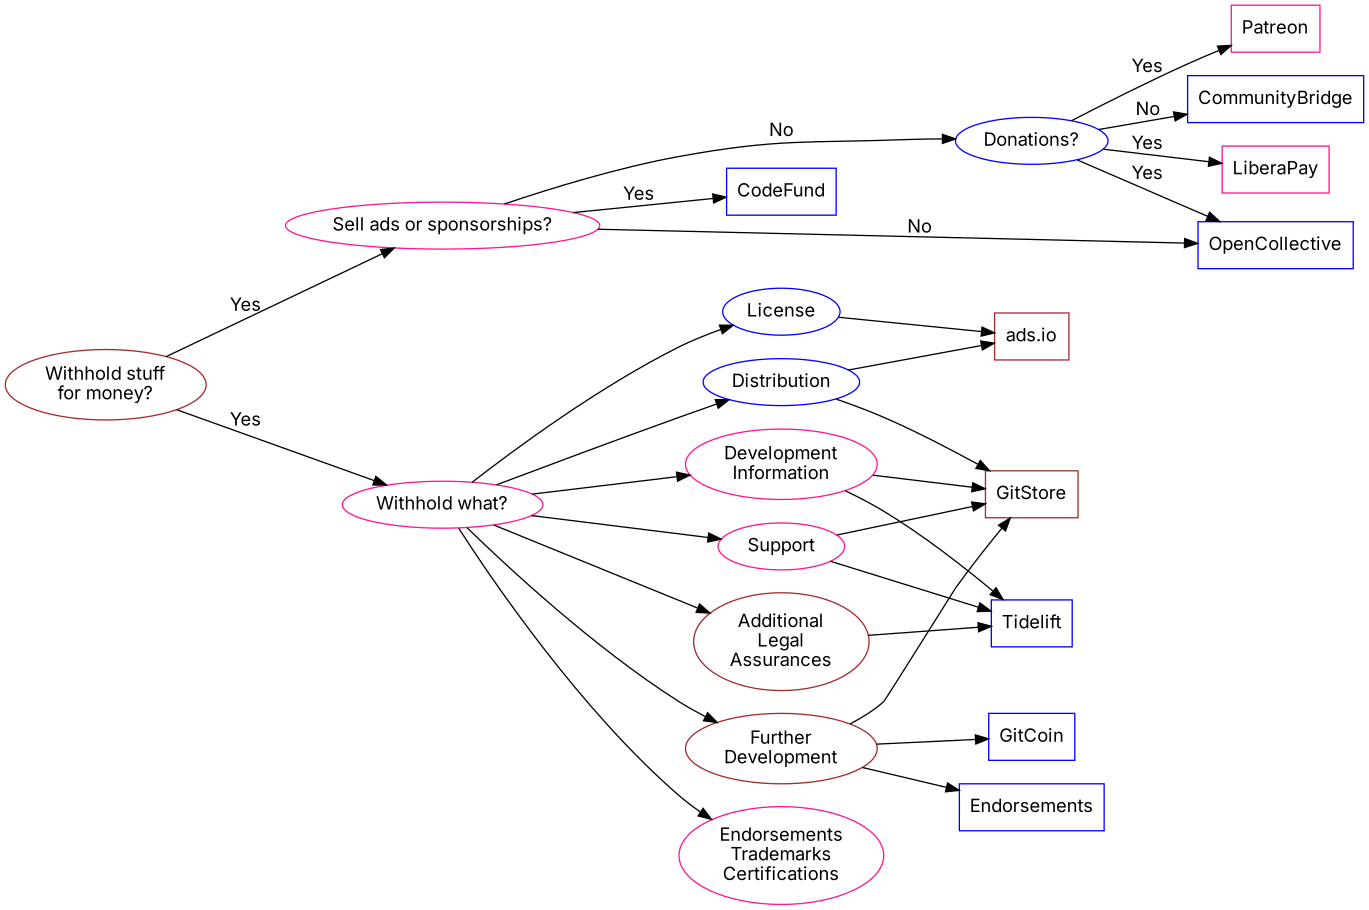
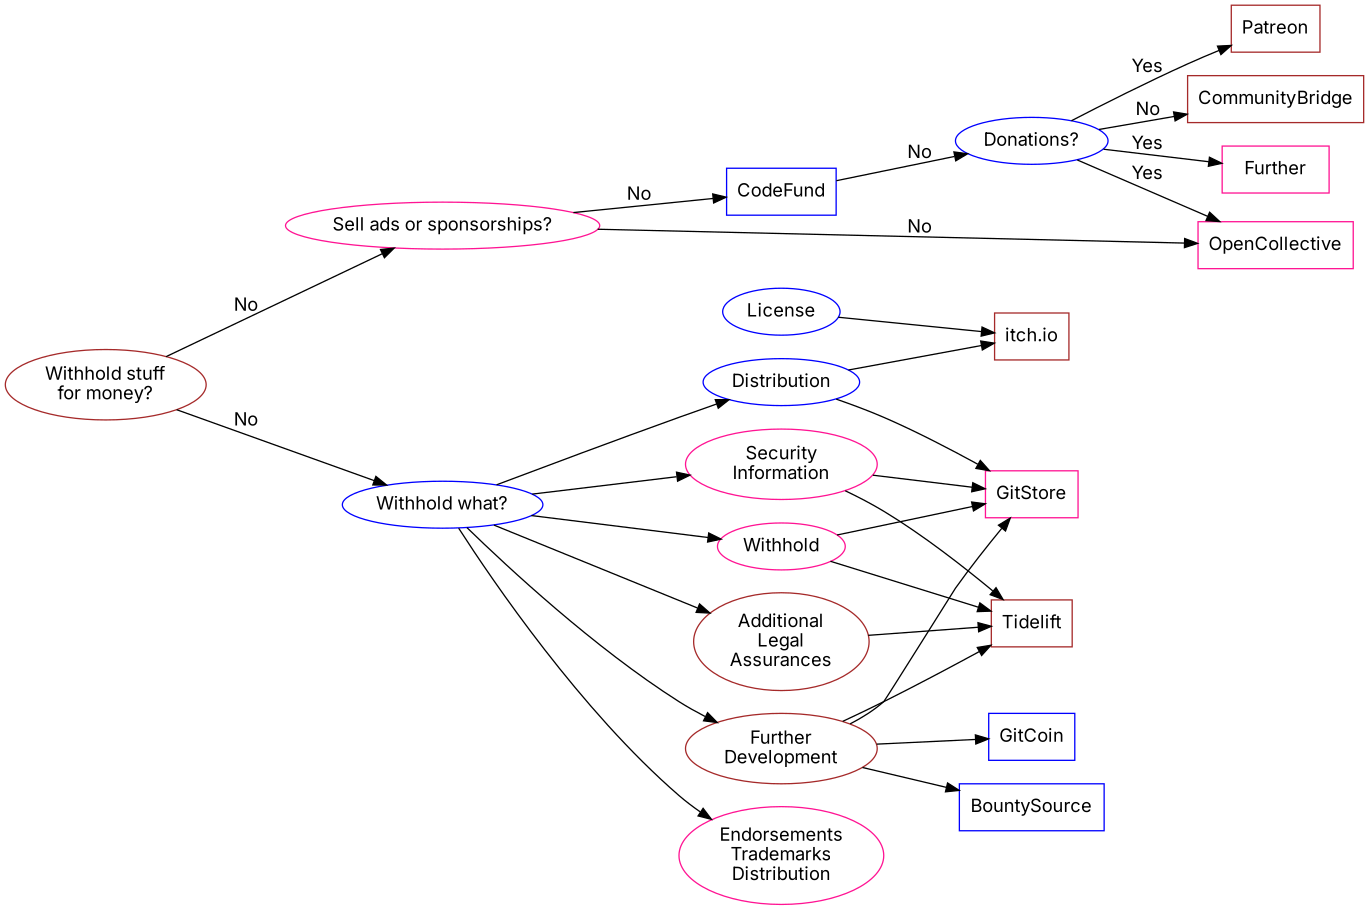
  digraph {
    fontname=Inter
    rankdir=LR
    node [color=blue fontname=Inter]
    edge [fontname=Inter]
    n1 [color=brown label="Additional\nLegal\nAssurances"]
-   Tidelift [shape=rect]
+   Tidelift [color=brown shape=rect]
    n3 [color=brown label="Further\nDevelopment"]
-   BountySource [shape=rect label=Endorsements]
+   BountySource [shape=rect]
    GitCoin [shape=rect]
-   GitStore [color=brown shape=rect]
+   GitStore [color=deeppink shape=rect]
    n7 [label="Donations?"]
-   CommunityBridge [shape=rect]
-   LiberaPay [color=deeppink shape=rect]
-   OpenCollective [shape=rect]
-   Patreon [color=deeppink shape=rect]
-   n12 [color=deeppink label="Development\nInformation"]
+   CommunityBridge [color=brown shape=rect]
+   LiberaPay [color=deeppink shape=rect label=Further]
+   OpenCollective [color=deeppink shape=rect]
+   Patreon [color=brown shape=rect]
+   n12 [color=deeppink label="Security\nInformation"]
    n13 [color=deeppink label="Sell ads or sponsorships?"]
    CodeFund [shape=rect]
    n15 [color=brown label="Withhold stuff\nfor money?"]
-   n16 [color=deeppink label="Withhold what?"]
-   n17 [color=deeppink label="Endorsements\nTrademarks\nCertifications"]
+   n16 [label="Withhold what?"]
+   n17 [color=deeppink label="Endorsements\nTrademarks\nDistribution"]
    License
-   Support [color=deeppink]
+   Support [color=deeppink label=Withhold]
    Distribution
-   n21 [color=brown label="ads.io" shape=rect]
+   n21 [color=brown label="itch.io" shape=rect]
    n1 -> Tidelift
+   n3 -> Tidelift
    n3 -> BountySource
    n3 -> GitCoin
    n3 -> GitStore
    n7 -> CommunityBridge [label=No]
    n7 -> LiberaPay [label=Yes]
    n7 -> OpenCollective [label=Yes]
    n7 -> Patreon [label=Yes]
    n12 -> Tidelift
    n12 -> GitStore
-   n13 -> n7 [label=No]
+   CodeFund -> n7 [label=No]
    n13 -> OpenCollective [label=No]
-   n13 -> CodeFund [label=Yes]
-   n15 -> n13 [label=Yes]
-   n15 -> n16 [label=Yes]
+   n13 -> CodeFund [label=No]
+   n15 -> n13 [label=No]
+   n15 -> n16 [label=No]
    n16 -> n1
    n16 -> n3
    n16 -> n12
    n16 -> n17
-   n16 -> License
    n16 -> Support
    n16 -> Distribution
    License -> n21
    Support -> Tidelift
    Support -> GitStore
    Distribution -> GitStore
    Distribution -> n21
  }
